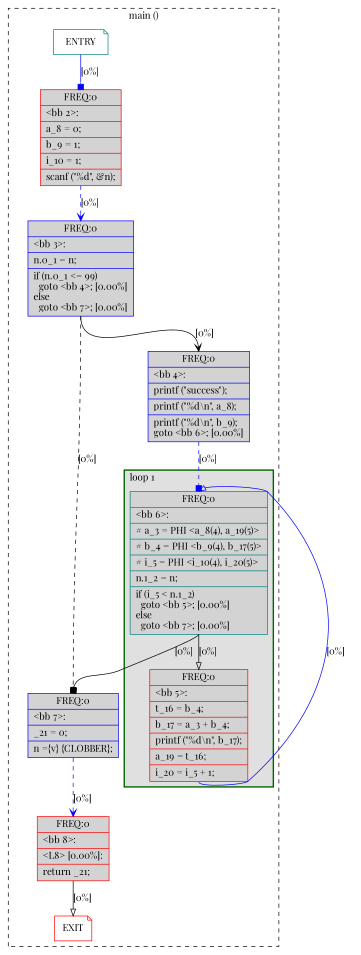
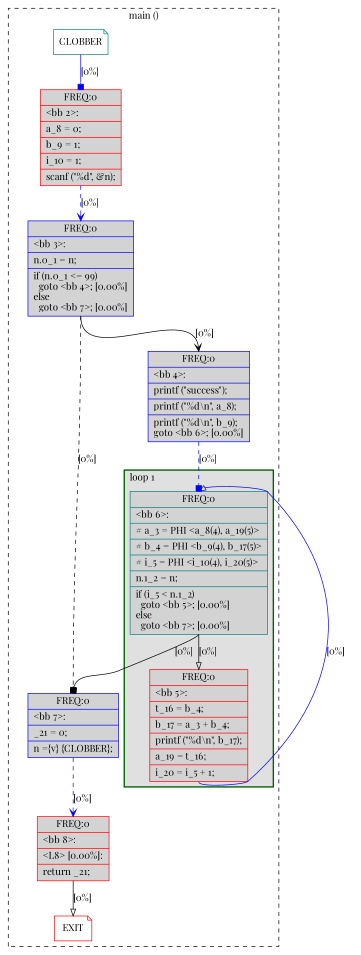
  digraph {
    fontname="Playfair Display"
    node [fillcolor=lightgrey shape=record style=filled color=red fontname="Playfair Display"]
    edge [color=black constraint=true headport=n style=solid tailport=s weight=10 arrowhead=box fontname="Playfair Display"]
    n1 [label="{ FREQ:0 |\<bb\ 6\>:\l|#\ a_3\ =\ PHI\ \<a_8(4),\ a_19(5)\>\l|#\ b_4\ =\ PHI\ \<b_9(4),\ b_17(5)\>\l|#\ i_5\ =\ PHI\ \<i_10(4),\ i_20(5)\>\l|n.1_2\ =\ n;\l|if\ (i_5\ \<\ n.1_2)\l\ \ goto\ \<bb\ 5\>;\ [0.00%]\lelse\l\ \ goto\ \<bb\ 7\>;\ [0.00%]\l}" color=teal]
    n2 [label="{ FREQ:0 |\<bb\ 5\>:\l|t_16\ =\ b_4;\l|b_17\ =\ a_3\ +\ b_4;\l|printf\ (\"%d\\n\",\ b_17);\l|a_19\ =\ t_16;\l|i_20\ =\ i_5\ +\ 1;\l}"]
    n3 [label="{ FREQ:0 |\<bb\ 7\>:\l|_21\ =\ 0;\l|n\ =\{v\}\ \{CLOBBER\};\l}" color=blue]
-   n4 [fillcolor=white label=ENTRY shape=note color=teal]
+   n4 [fillcolor=white label=CLOBBER shape=note color=teal]
    n5 [fillcolor=white label=EXIT shape=note]
    n6 [label="{ FREQ:0 |\<bb\ 2\>:\l|a_8\ =\ 0;\l|b_9\ =\ 1;\l|i_10\ =\ 1;\l|scanf\ (\"%d\",\ &n);\l}"]
    n7 [label="{ FREQ:0 |\<bb\ 3\>:\l|n.0_1\ =\ n;\l|if\ (n.0_1\ \<=\ 99)\l\ \ goto\ \<bb\ 4\>;\ [0.00%]\lelse\l\ \ goto\ \<bb\ 7\>;\ [0.00%]\l}" color=blue]
    n8 [label="{ FREQ:0 |\<bb\ 4\>:\l|printf\ (\"success\");\l|printf\ (\"%d\\n\",\ a_8);\l|printf\ (\"%d\\n\",\ b_9);\lgoto\ \<bb\ 6\>;\ [0.00%]\l}" color=blue]
    n9 [label="{ FREQ:0 |\<bb\ 8\>:\l|\<L8\>\ [0.00%]:\l|return\ _21;\l}"]
    subgraph cluster_1 {
      color=black
      label="main ()"
      style=dashed
      n3
      n4
      n5
      n6
      n7
      n8
      n9
      subgraph cluster_2 {
        color=darkgreen
        fillcolor=grey88
        label="loop 1"
        labeljust=l
        penwidth=2
        style=filled
        n1
        n2
      }
    }
    n1 -> n2 [label="[0%]" arrowhead=onormal]
    n1 -> n3 [label="[0%]"]
    n2 -> n1 [color=blue constraint=false label="[0%]" arrowhead=onormal]
    n3 -> n9 [color=blue label="[0%]" style=dashed weight=100 arrowhead=vee]
    n4 -> n5 [style=invis color="" weight="" arrowhead=""]
    n4 -> n6 [color=blue label="[0%]" weight=100]
    n6 -> n7 [color=blue label="[0%]" style=dashed weight=100 arrowhead=vee]
    n7 -> n3 [label="[0%]" style=dashed]
    n7 -> n8 [label="[0%]" arrowhead=vee]
    n8 -> n1 [color=blue label="[0%]" style=dashed weight=100]
    n9 -> n5 [label="[0%]" arrowhead=onormal]
  }
